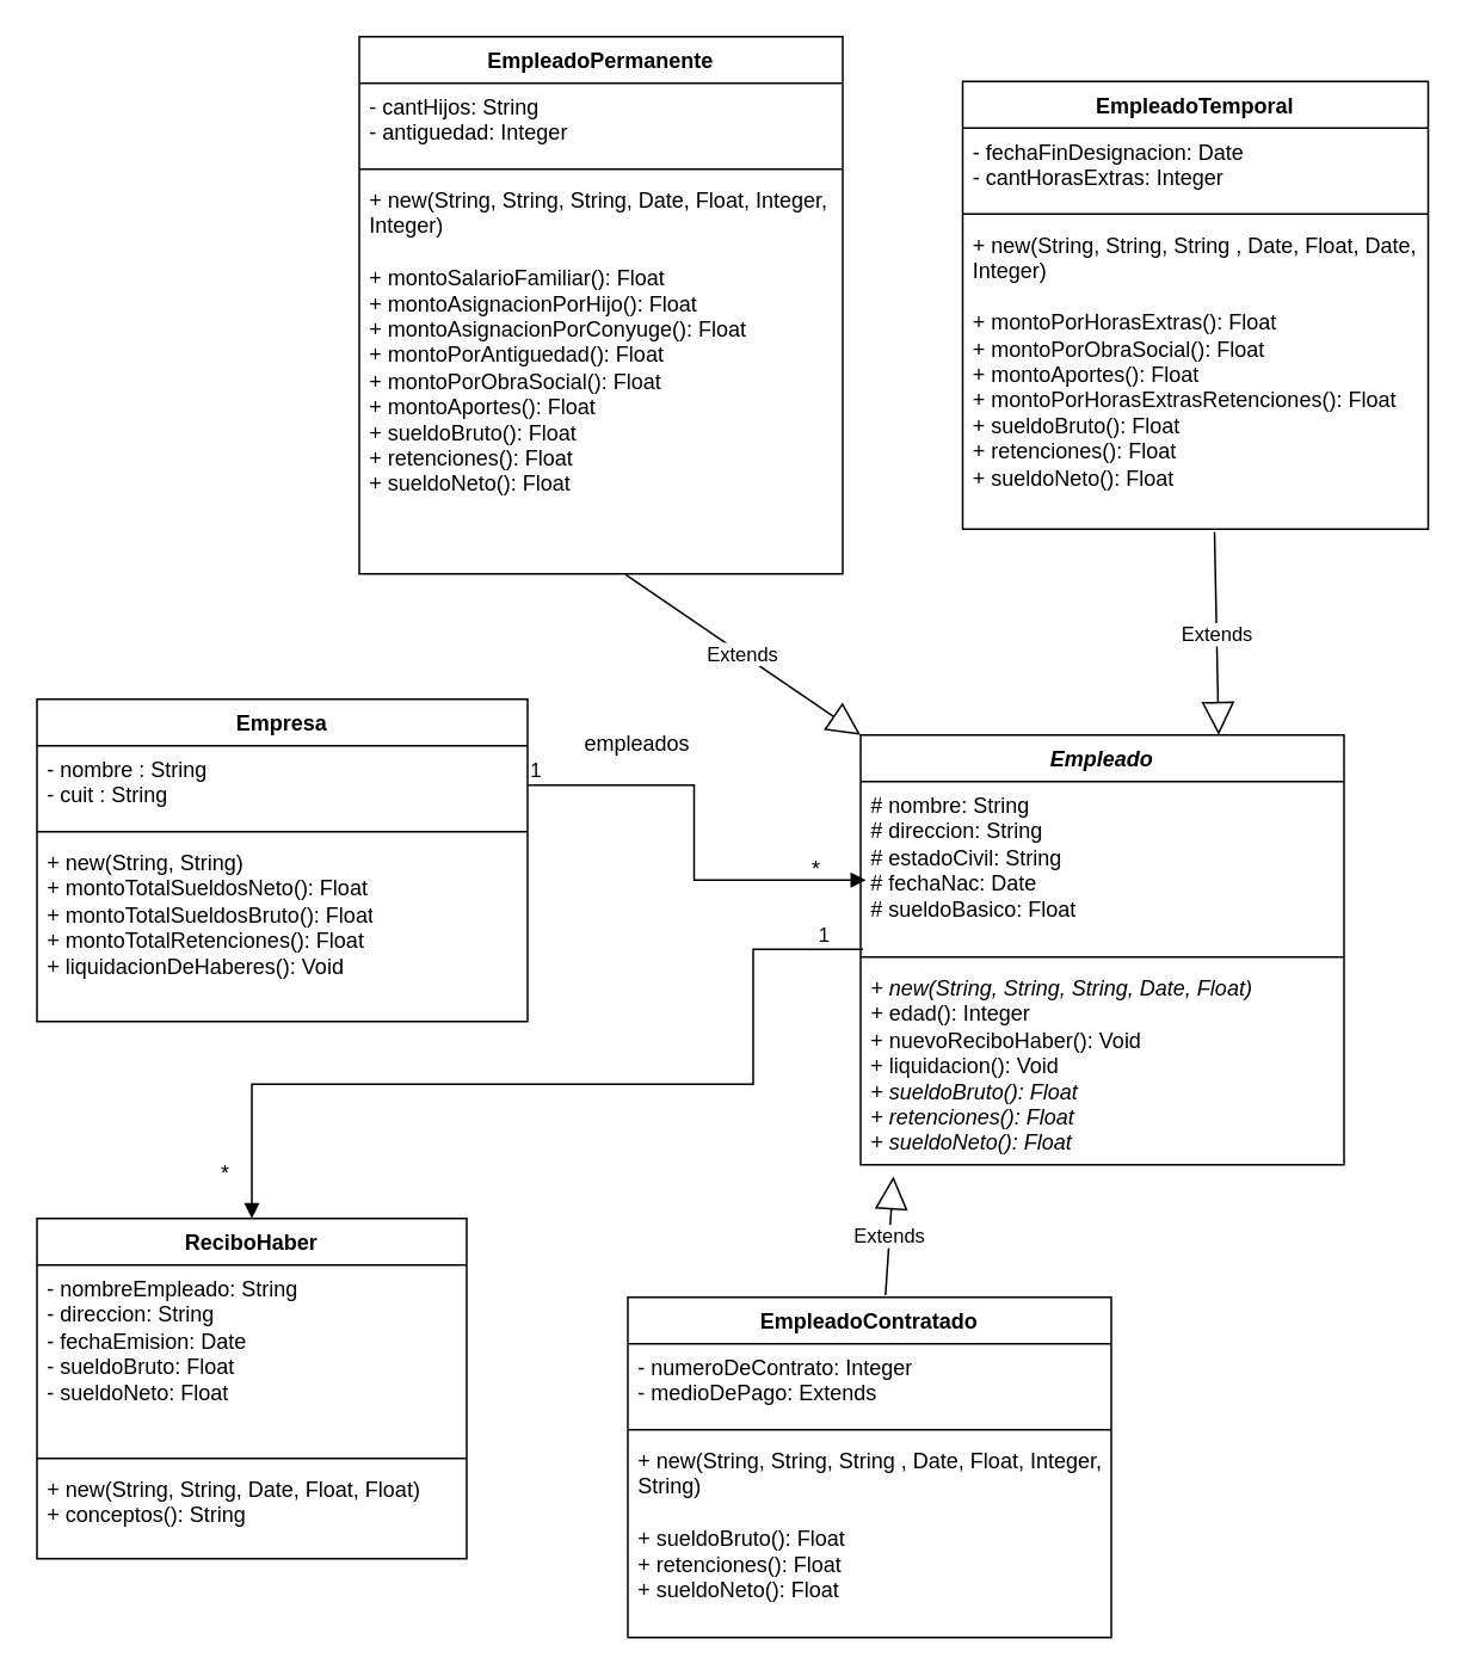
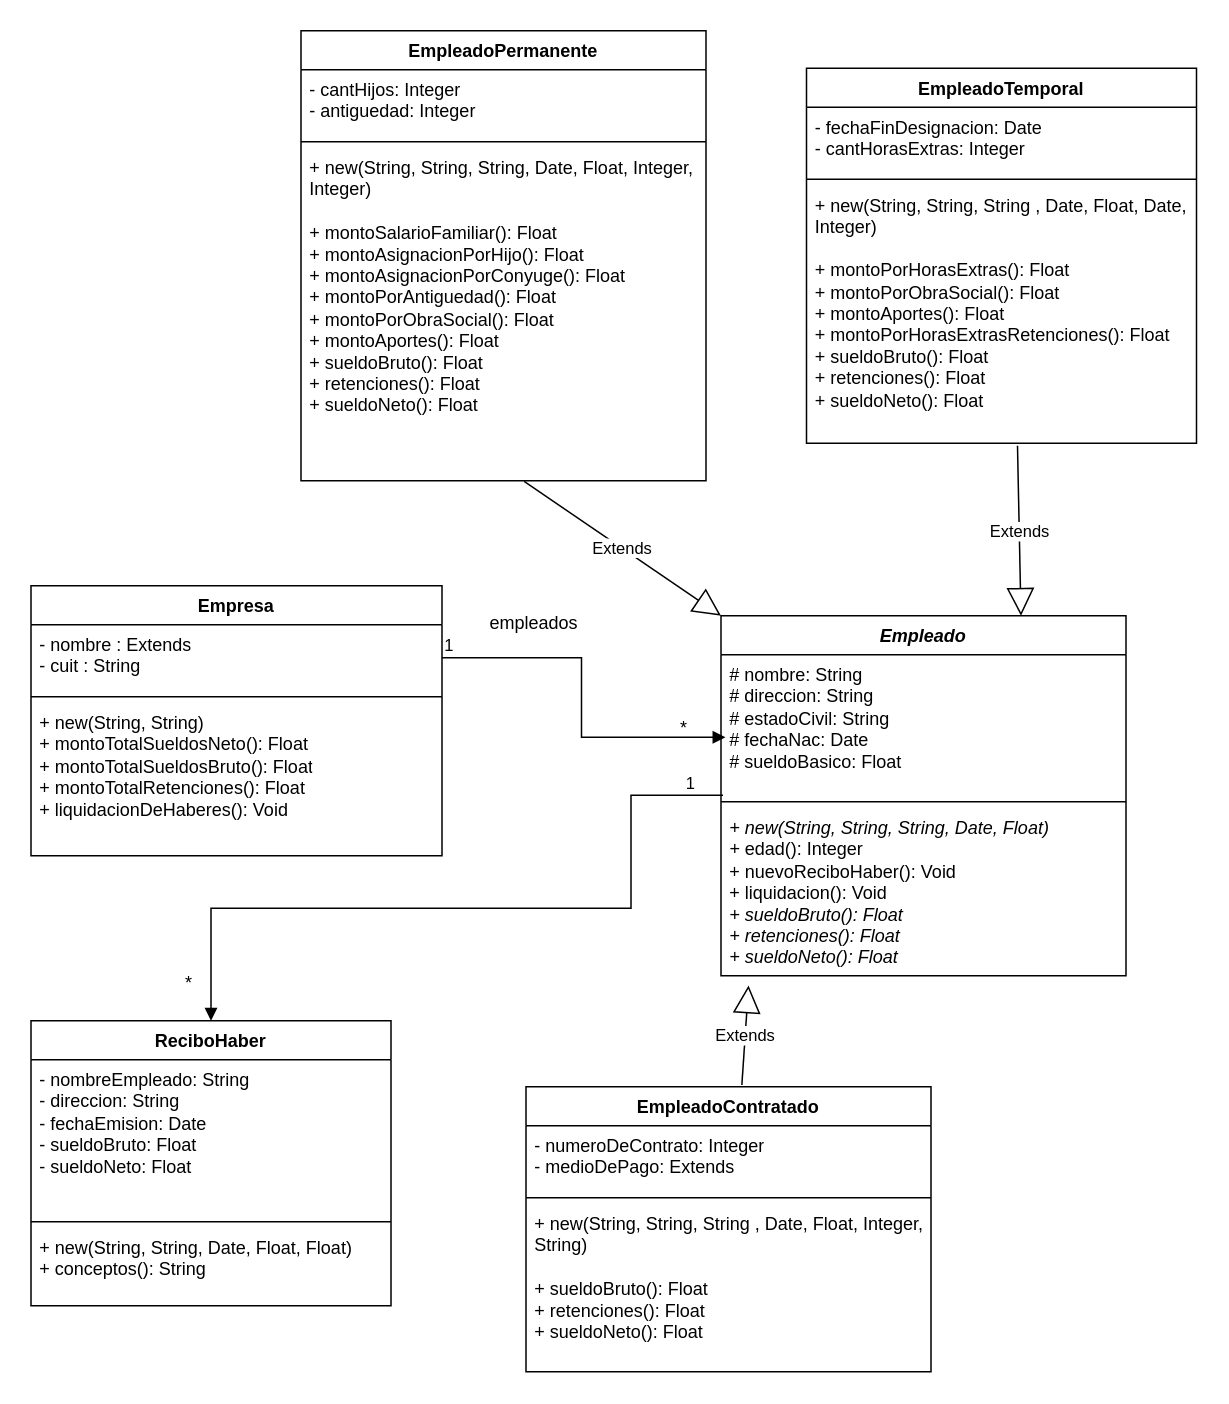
  <mxCell id="0" />
  <mxCell id="1" parent="0" />
  <mxCell id="2" value="Empresa&lt;div&gt;&lt;br&gt;&lt;/div&gt;" style="swimlane;fontStyle=1;align=center;verticalAlign=top;childLayout=stackLayout;horizontal=1;startSize=26;horizontalStack=0;resizeParent=1;resizeParentMax=0;resizeLast=0;collapsible=1;marginBottom=0;whiteSpace=wrap;html=1;" vertex="1" parent="1"><mxGeometry x="20" y="390" width="274" height="180" as="geometry" /></mxCell>
- <mxCell id="3" value="- nombre : String&lt;div&gt;- cuit : String&lt;/div&gt;&lt;div&gt;&lt;br&gt;&lt;div&gt;&lt;br&gt;&lt;/div&gt;&lt;/div&gt;" style="text;strokeColor=none;fillColor=none;align=left;verticalAlign=top;spacingLeft=4;spacingRight=4;overflow=hidden;rotatable=0;points=[[0,0.5],[1,0.5]];portConstraint=eastwest;whiteSpace=wrap;html=1;" vertex="1" parent="2"><mxGeometry y="26" width="274" height="44" as="geometry" /></mxCell>
+ <mxCell id="3" value="- nombre : Extends&lt;div&gt;- cuit : String&lt;/div&gt;&lt;div&gt;&lt;br&gt;&lt;div&gt;&lt;br&gt;&lt;/div&gt;&lt;/div&gt;" style="text;strokeColor=none;fillColor=none;align=left;verticalAlign=top;spacingLeft=4;spacingRight=4;overflow=hidden;rotatable=0;points=[[0,0.5],[1,0.5]];portConstraint=eastwest;whiteSpace=wrap;html=1;" vertex="1" parent="2"><mxGeometry y="26" width="274" height="44" as="geometry" /></mxCell>
  <mxCell id="4" value="" style="line;strokeWidth=1;fillColor=none;align=left;verticalAlign=middle;spacingTop=-1;spacingLeft=3;spacingRight=3;rotatable=0;labelPosition=right;points=[];portConstraint=eastwest;strokeColor=inherit;" vertex="1" parent="2"><mxGeometry y="70" width="274" height="8" as="geometry" /></mxCell>
  <mxCell id="5" value="&lt;div&gt;+ new(String, String)&lt;/div&gt;+ montoTotalSueldosNeto(): Float&lt;div&gt;+ montoTotalSueldosBruto(): Float&lt;/div&gt;&lt;div&gt;+ montoTotalRetenciones(): Float&lt;/div&gt;&lt;div&gt;+ liquidacionDeHaberes(): Void&lt;/div&gt;" style="text;strokeColor=none;fillColor=none;align=left;verticalAlign=top;spacingLeft=4;spacingRight=4;overflow=hidden;rotatable=0;points=[[0,0.5],[1,0.5]];portConstraint=eastwest;whiteSpace=wrap;html=1;" vertex="1" parent="2"><mxGeometry y="78" width="274" height="102" as="geometry" /></mxCell>
  <mxCell id="6" value="&lt;i&gt;Empleado&lt;/i&gt;" style="swimlane;fontStyle=1;align=center;verticalAlign=top;childLayout=stackLayout;horizontal=1;startSize=26;horizontalStack=0;resizeParent=1;resizeParentMax=0;resizeLast=0;collapsible=1;marginBottom=0;whiteSpace=wrap;html=1;" vertex="1" parent="1"><mxGeometry x="480" y="410" width="270" height="240" as="geometry" /></mxCell>
  <mxCell id="7" value="# nombre: String&lt;div&gt;# direccion: String&lt;/div&gt;&lt;div&gt;# estadoCivil: String&lt;/div&gt;&lt;div&gt;# fechaNac: Date&lt;/div&gt;&lt;div&gt;# sueldoBasico: Float&lt;/div&gt;" style="text;strokeColor=none;fillColor=none;align=left;verticalAlign=top;spacingLeft=4;spacingRight=4;overflow=hidden;rotatable=0;points=[[0,0.5],[1,0.5]];portConstraint=eastwest;whiteSpace=wrap;html=1;" vertex="1" parent="6"><mxGeometry y="26" width="270" height="94" as="geometry" /></mxCell>
  <mxCell id="8" value="" style="line;strokeWidth=1;fillColor=none;align=left;verticalAlign=middle;spacingTop=-1;spacingLeft=3;spacingRight=3;rotatable=0;labelPosition=right;points=[];portConstraint=eastwest;strokeColor=inherit;" vertex="1" parent="6"><mxGeometry y="120" width="270" height="8" as="geometry" /></mxCell>
  <mxCell id="9" value="&lt;div&gt;&lt;i&gt;+ new(String, String, String, Date, Float)&lt;/i&gt;&lt;/div&gt;&lt;i&gt;+ &lt;/i&gt;edad(): Integer&lt;div&gt;+ nuevoReciboHaber(): Void&lt;/div&gt;&lt;div&gt;+ liquidacion(): Void&lt;br&gt;&lt;div&gt;&lt;i&gt;+ sueldoBruto(): Float&lt;/i&gt;&lt;/div&gt;&lt;div&gt;&lt;i&gt;+ retenciones(): Float&lt;/i&gt;&lt;/div&gt;&lt;div&gt;&lt;i&gt;+ sueldoNeto(): Float&lt;/i&gt;&lt;/div&gt;&lt;/div&gt;" style="text;strokeColor=none;fillColor=none;align=left;verticalAlign=top;spacingLeft=4;spacingRight=4;overflow=hidden;rotatable=0;points=[[0,0.5],[1,0.5]];portConstraint=eastwest;whiteSpace=wrap;html=1;" vertex="1" parent="6"><mxGeometry y="128" width="270" height="112" as="geometry" /></mxCell>
  <mxCell id="10" value="ReciboHaber" style="swimlane;fontStyle=1;align=center;verticalAlign=top;childLayout=stackLayout;horizontal=1;startSize=26;horizontalStack=0;resizeParent=1;resizeParentMax=0;resizeLast=0;collapsible=1;marginBottom=0;whiteSpace=wrap;html=1;" vertex="1" parent="1"><mxGeometry x="20" y="680" width="240" height="190" as="geometry" /></mxCell>
  <mxCell id="11" value="- nombreEmpleado: String&lt;div&gt;- direccion: String&lt;/div&gt;&lt;div&gt;- fechaEmision: Date&lt;/div&gt;&lt;div&gt;- sueldoBruto: Float&lt;/div&gt;&lt;div&gt;- sueldoNeto: Float&lt;/div&gt;" style="text;strokeColor=none;fillColor=none;align=left;verticalAlign=top;spacingLeft=4;spacingRight=4;overflow=hidden;rotatable=0;points=[[0,0.5],[1,0.5]];portConstraint=eastwest;whiteSpace=wrap;html=1;" vertex="1" parent="10"><mxGeometry y="26" width="240" height="104" as="geometry" /></mxCell>
  <mxCell id="12" value="" style="line;strokeWidth=1;fillColor=none;align=left;verticalAlign=middle;spacingTop=-1;spacingLeft=3;spacingRight=3;rotatable=0;labelPosition=right;points=[];portConstraint=eastwest;strokeColor=inherit;" vertex="1" parent="10"><mxGeometry y="130" width="240" height="8" as="geometry" /></mxCell>
  <mxCell id="13" value="&lt;div&gt;+ new(String, String, Date, Float, Float)&lt;/div&gt;+ conceptos(): String" style="text;strokeColor=none;fillColor=none;align=left;verticalAlign=top;spacingLeft=4;spacingRight=4;overflow=hidden;rotatable=0;points=[[0,0.5],[1,0.5]];portConstraint=eastwest;whiteSpace=wrap;html=1;" vertex="1" parent="10"><mxGeometry y="138" width="240" height="52" as="geometry" /></mxCell>
  <mxCell id="14" value="" style="endArrow=block;endFill=1;html=1;edgeStyle=orthogonalEdgeStyle;align=left;verticalAlign=top;rounded=0;entryX=0.011;entryY=0.585;entryDx=0;entryDy=0;entryPerimeter=0;exitX=1;exitY=0.5;exitDx=0;exitDy=0;" edge="1" parent="1" source="3" target="7"><mxGeometry x="-1" relative="1" as="geometry"><mxPoint x="350" y="1086" as="sourcePoint" /><mxPoint x="520" y="760" as="targetPoint" /><mxPoint as="offset" /></mxGeometry></mxCell>
  <mxCell id="15" value="1" style="edgeLabel;resizable=0;html=1;align=left;verticalAlign=bottom;" connectable="0" vertex="1" parent="14"><mxGeometry x="-1" relative="1" as="geometry" /></mxCell>
  <mxCell id="16" value="empleados" style="text;html=1;align=center;verticalAlign=middle;resizable=0;points=[];autosize=1;strokeColor=none;fillColor=none;" vertex="1" parent="1"><mxGeometry x="315" y="400" width="80" height="30" as="geometry" /></mxCell>
  <mxCell id="17" value="Extends" style="endArrow=block;endSize=16;endFill=0;html=1;rounded=0;entryX=0.068;entryY=1.058;entryDx=0;entryDy=0;entryPerimeter=0;exitX=0.533;exitY=-0.006;exitDx=0;exitDy=0;exitPerimeter=0;" edge="1" parent="1" source="30" target="9"><mxGeometry width="160" relative="1" as="geometry"><mxPoint x="320" y="910" as="sourcePoint" /><mxPoint x="425" y="830" as="targetPoint" /></mxGeometry></mxCell>
  <mxCell id="18" value="EmpleadoTemporal" style="swimlane;fontStyle=1;align=center;verticalAlign=top;childLayout=stackLayout;horizontal=1;startSize=26;horizontalStack=0;resizeParent=1;resizeParentMax=0;resizeLast=0;collapsible=1;marginBottom=0;whiteSpace=wrap;html=1;" vertex="1" parent="1"><mxGeometry x="537" y="45" width="260" height="250" as="geometry" /></mxCell>
  <mxCell id="19" value="- fechaFinDesignacion: Date&lt;div&gt;- cantHorasExtras: Integer&lt;/div&gt;&lt;div&gt;&lt;br&gt;&lt;/div&gt;" style="text;strokeColor=none;fillColor=none;align=left;verticalAlign=top;spacingLeft=4;spacingRight=4;overflow=hidden;rotatable=0;points=[[0,0.5],[1,0.5]];portConstraint=eastwest;whiteSpace=wrap;html=1;" vertex="1" parent="18"><mxGeometry y="26" width="260" height="44" as="geometry" /></mxCell>
  <mxCell id="20" value="" style="line;strokeWidth=1;fillColor=none;align=left;verticalAlign=middle;spacingTop=-1;spacingLeft=3;spacingRight=3;rotatable=0;labelPosition=right;points=[];portConstraint=eastwest;strokeColor=inherit;" vertex="1" parent="18"><mxGeometry y="70" width="260" height="8" as="geometry" /></mxCell>
  <mxCell id="21" value="&lt;div&gt;+ new(String, String, String , Date, Float, Date, Integer)&lt;/div&gt;&lt;div&gt;&lt;i&gt;&lt;br&gt;&lt;/i&gt;&lt;/div&gt;+ montoPorHorasExtras(): Float&lt;div&gt;+ montoPorObraSocial(): Float&lt;/div&gt;&lt;div&gt;+ montoAportes(): Float&lt;/div&gt;&lt;div&gt;+ montoPorHorasExtrasRetenciones(): Float&lt;/div&gt;&lt;div&gt;&lt;div&gt;+ sueldoBruto(): Float&lt;/div&gt;&lt;div&gt;+ retenciones(): Float&lt;/div&gt;&lt;div&gt;+ sueldoNeto(): Float&lt;/div&gt;&lt;/div&gt;" style="text;strokeColor=none;fillColor=none;align=left;verticalAlign=top;spacingLeft=4;spacingRight=4;overflow=hidden;rotatable=0;points=[[0,0.5],[1,0.5]];portConstraint=eastwest;whiteSpace=wrap;html=1;" vertex="1" parent="18"><mxGeometry y="78" width="260" height="172" as="geometry" /></mxCell>
  <mxCell id="22" value="*" style="text;html=1;align=center;verticalAlign=middle;resizable=0;points=[];autosize=1;strokeColor=none;fillColor=none;" vertex="1" parent="1"><mxGeometry x="440" y="470" width="30" height="30" as="geometry" /></mxCell>
  <mxCell id="23" value="*" style="text;html=1;align=center;verticalAlign=middle;resizable=0;points=[];autosize=1;strokeColor=none;fillColor=none;" vertex="1" parent="1"><mxGeometry x="110" y="640" width="30" height="30" as="geometry" /></mxCell>
  <mxCell id="24" value="Extends" style="endArrow=block;endSize=16;endFill=0;html=1;rounded=0;exitX=0.541;exitY=1.01;exitDx=0;exitDy=0;exitPerimeter=0;" edge="1" parent="1" source="21"><mxGeometry width="160" relative="1" as="geometry"><mxPoint x="480" y="921" as="sourcePoint" /><mxPoint x="680" y="410" as="targetPoint" /></mxGeometry></mxCell>
  <mxCell id="25" value="EmpleadoPermanente" style="swimlane;fontStyle=1;align=center;verticalAlign=top;childLayout=stackLayout;horizontal=1;startSize=26;horizontalStack=0;resizeParent=1;resizeParentMax=0;resizeLast=0;collapsible=1;marginBottom=0;whiteSpace=wrap;html=1;" vertex="1" parent="1"><mxGeometry x="200" y="20" width="270" height="300" as="geometry" /></mxCell>
- <mxCell id="26" value="- cantHijos: String&lt;div&gt;- antiguedad: Integer&lt;/div&gt;" style="text;strokeColor=none;fillColor=none;align=left;verticalAlign=top;spacingLeft=4;spacingRight=4;overflow=hidden;rotatable=0;points=[[0,0.5],[1,0.5]];portConstraint=eastwest;whiteSpace=wrap;html=1;" vertex="1" parent="25"><mxGeometry y="26" width="270" height="44" as="geometry" /></mxCell>
+ <mxCell id="26" value="- cantHijos: Integer&lt;div&gt;- antiguedad: Integer&lt;/div&gt;" style="text;strokeColor=none;fillColor=none;align=left;verticalAlign=top;spacingLeft=4;spacingRight=4;overflow=hidden;rotatable=0;points=[[0,0.5],[1,0.5]];portConstraint=eastwest;whiteSpace=wrap;html=1;" vertex="1" parent="25"><mxGeometry y="26" width="270" height="44" as="geometry" /></mxCell>
  <mxCell id="27" value="" style="line;strokeWidth=1;fillColor=none;align=left;verticalAlign=middle;spacingTop=-1;spacingLeft=3;spacingRight=3;rotatable=0;labelPosition=right;points=[];portConstraint=eastwest;strokeColor=inherit;" vertex="1" parent="25"><mxGeometry y="70" width="270" height="8" as="geometry" /></mxCell>
  <mxCell id="28" value="&lt;div&gt;&lt;div&gt;+ new(String, String, String, Date, Float, Integer, Integer)&lt;/div&gt;&lt;/div&gt;&lt;div&gt;&lt;i&gt;&lt;br&gt;&lt;/i&gt;&lt;/div&gt;+ montoSalarioFamiliar(): Float&lt;div&gt;+ montoAsignacionPorHijo(): Float&lt;/div&gt;&lt;div&gt;+ montoAsignacionPorConyuge(): Float&lt;/div&gt;&lt;div&gt;+ montoPorAntiguedad(): Float&lt;/div&gt;&lt;div&gt;+ montoPorObraSocial(): Float&lt;/div&gt;&lt;div&gt;+ montoAportes(): Float&lt;/div&gt;&lt;div&gt;&lt;div&gt;+ sueldoBruto(): Float&lt;/div&gt;&lt;div&gt;+ retenciones(): Float&lt;/div&gt;&lt;div&gt;+ sueldoNeto(): Float&lt;/div&gt;&lt;/div&gt;" style="text;strokeColor=none;fillColor=none;align=left;verticalAlign=top;spacingLeft=4;spacingRight=4;overflow=hidden;rotatable=0;points=[[0,0.5],[1,0.5]];portConstraint=eastwest;whiteSpace=wrap;html=1;" vertex="1" parent="25"><mxGeometry y="78" width="270" height="222" as="geometry" /></mxCell>
  <mxCell id="29" value="Extends" style="endArrow=block;endSize=16;endFill=0;html=1;rounded=0;exitX=0.551;exitY=1.002;exitDx=0;exitDy=0;exitPerimeter=0;entryX=0;entryY=0;entryDx=0;entryDy=0;" edge="1" parent="1" source="28" target="6"><mxGeometry width="160" relative="1" as="geometry"><mxPoint x="490" y="856" as="sourcePoint" /><mxPoint x="410" y="340" as="targetPoint" /></mxGeometry></mxCell>
  <mxCell id="30" value="EmpleadoContratado" style="swimlane;fontStyle=1;align=center;verticalAlign=top;childLayout=stackLayout;horizontal=1;startSize=26;horizontalStack=0;resizeParent=1;resizeParentMax=0;resizeLast=0;collapsible=1;marginBottom=0;whiteSpace=wrap;html=1;" vertex="1" parent="1"><mxGeometry x="350" y="724" width="270" height="190" as="geometry" /></mxCell>
  <mxCell id="31" value="- numeroDeContrato: Integer&lt;div&gt;- medioDePago: Extends&lt;/div&gt;" style="text;strokeColor=none;fillColor=none;align=left;verticalAlign=top;spacingLeft=4;spacingRight=4;overflow=hidden;rotatable=0;points=[[0,0.5],[1,0.5]];portConstraint=eastwest;whiteSpace=wrap;html=1;" vertex="1" parent="30"><mxGeometry y="26" width="270" height="44" as="geometry" /></mxCell>
  <mxCell id="32" value="" style="line;strokeWidth=1;fillColor=none;align=left;verticalAlign=middle;spacingTop=-1;spacingLeft=3;spacingRight=3;rotatable=0;labelPosition=right;points=[];portConstraint=eastwest;strokeColor=inherit;" vertex="1" parent="30"><mxGeometry y="70" width="270" height="8" as="geometry" /></mxCell>
  <mxCell id="33" value="+ new(String, String, String , Date, Float, Integer, String)&lt;br&gt;&lt;div&gt;&lt;br&gt;&lt;/div&gt;&lt;div&gt;&lt;div&gt;+ sueldoBruto(): Float&lt;/div&gt;&lt;div&gt;+ retenciones(): Float&lt;/div&gt;&lt;div&gt;+ sueldoNeto(): Float&lt;/div&gt;&lt;/div&gt;" style="text;strokeColor=none;fillColor=none;align=left;verticalAlign=top;spacingLeft=4;spacingRight=4;overflow=hidden;rotatable=0;points=[[0,0.5],[1,0.5]];portConstraint=eastwest;whiteSpace=wrap;html=1;" vertex="1" parent="30"><mxGeometry y="78" width="270" height="112" as="geometry" /></mxCell>
  <mxCell id="34" value="" style="endArrow=block;endFill=1;html=1;edgeStyle=orthogonalEdgeStyle;align=left;verticalAlign=top;rounded=0;entryX=0.5;entryY=0;entryDx=0;entryDy=0;exitX=0.005;exitY=0.996;exitDx=0;exitDy=0;exitPerimeter=0;" edge="1" parent="1" source="7" target="10"><mxGeometry x="-1" relative="1" as="geometry"><mxPoint x="330" y="620" as="sourcePoint" /><mxPoint x="519" y="673" as="targetPoint" /><mxPoint as="offset" /><Array as="points"><mxPoint x="420" y="530" /><mxPoint x="420" y="605" /><mxPoint x="140" y="605" /></Array></mxGeometry></mxCell>
  <mxCell id="35" value="1" style="edgeLabel;resizable=0;html=1;align=left;verticalAlign=bottom;" connectable="0" vertex="1" parent="34"><mxGeometry x="-1" relative="1" as="geometry"><mxPoint x="-26" as="offset" /></mxGeometry></mxCell>
